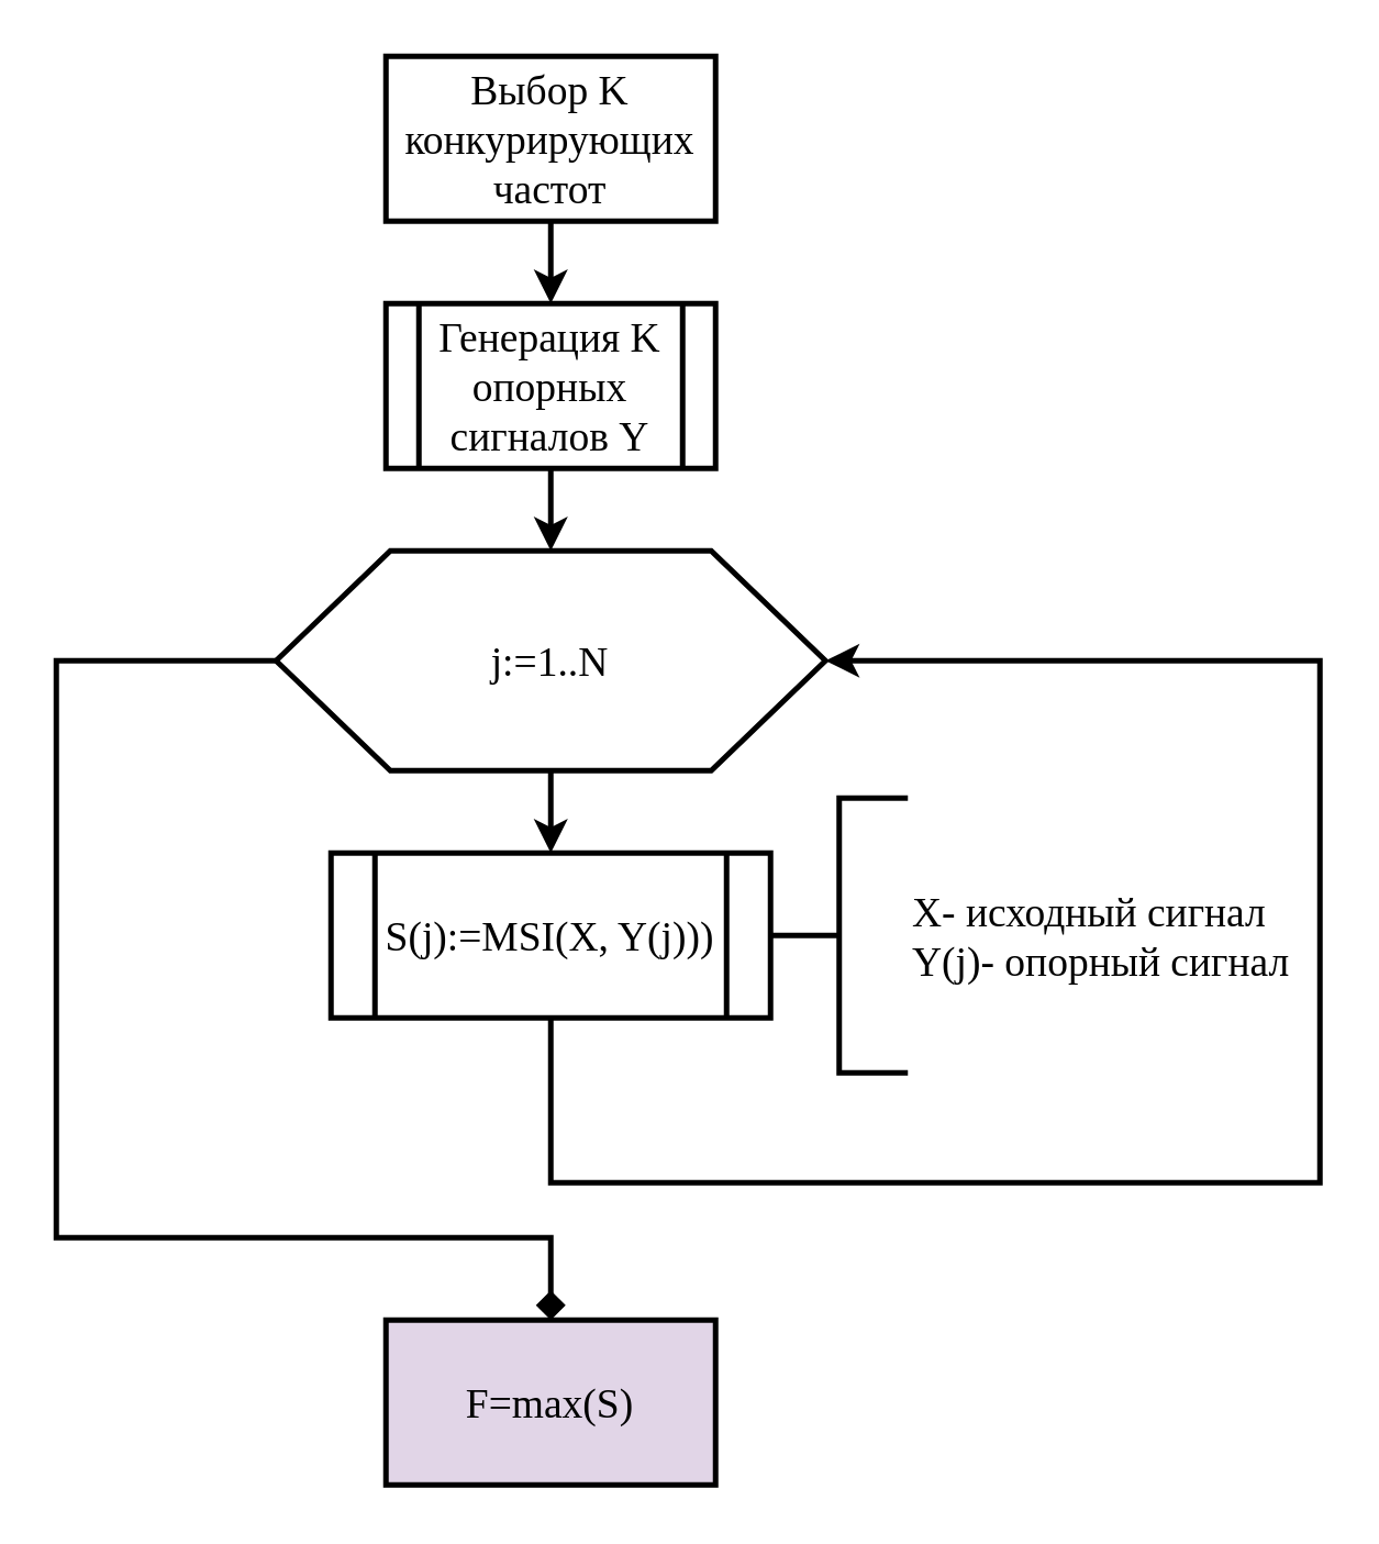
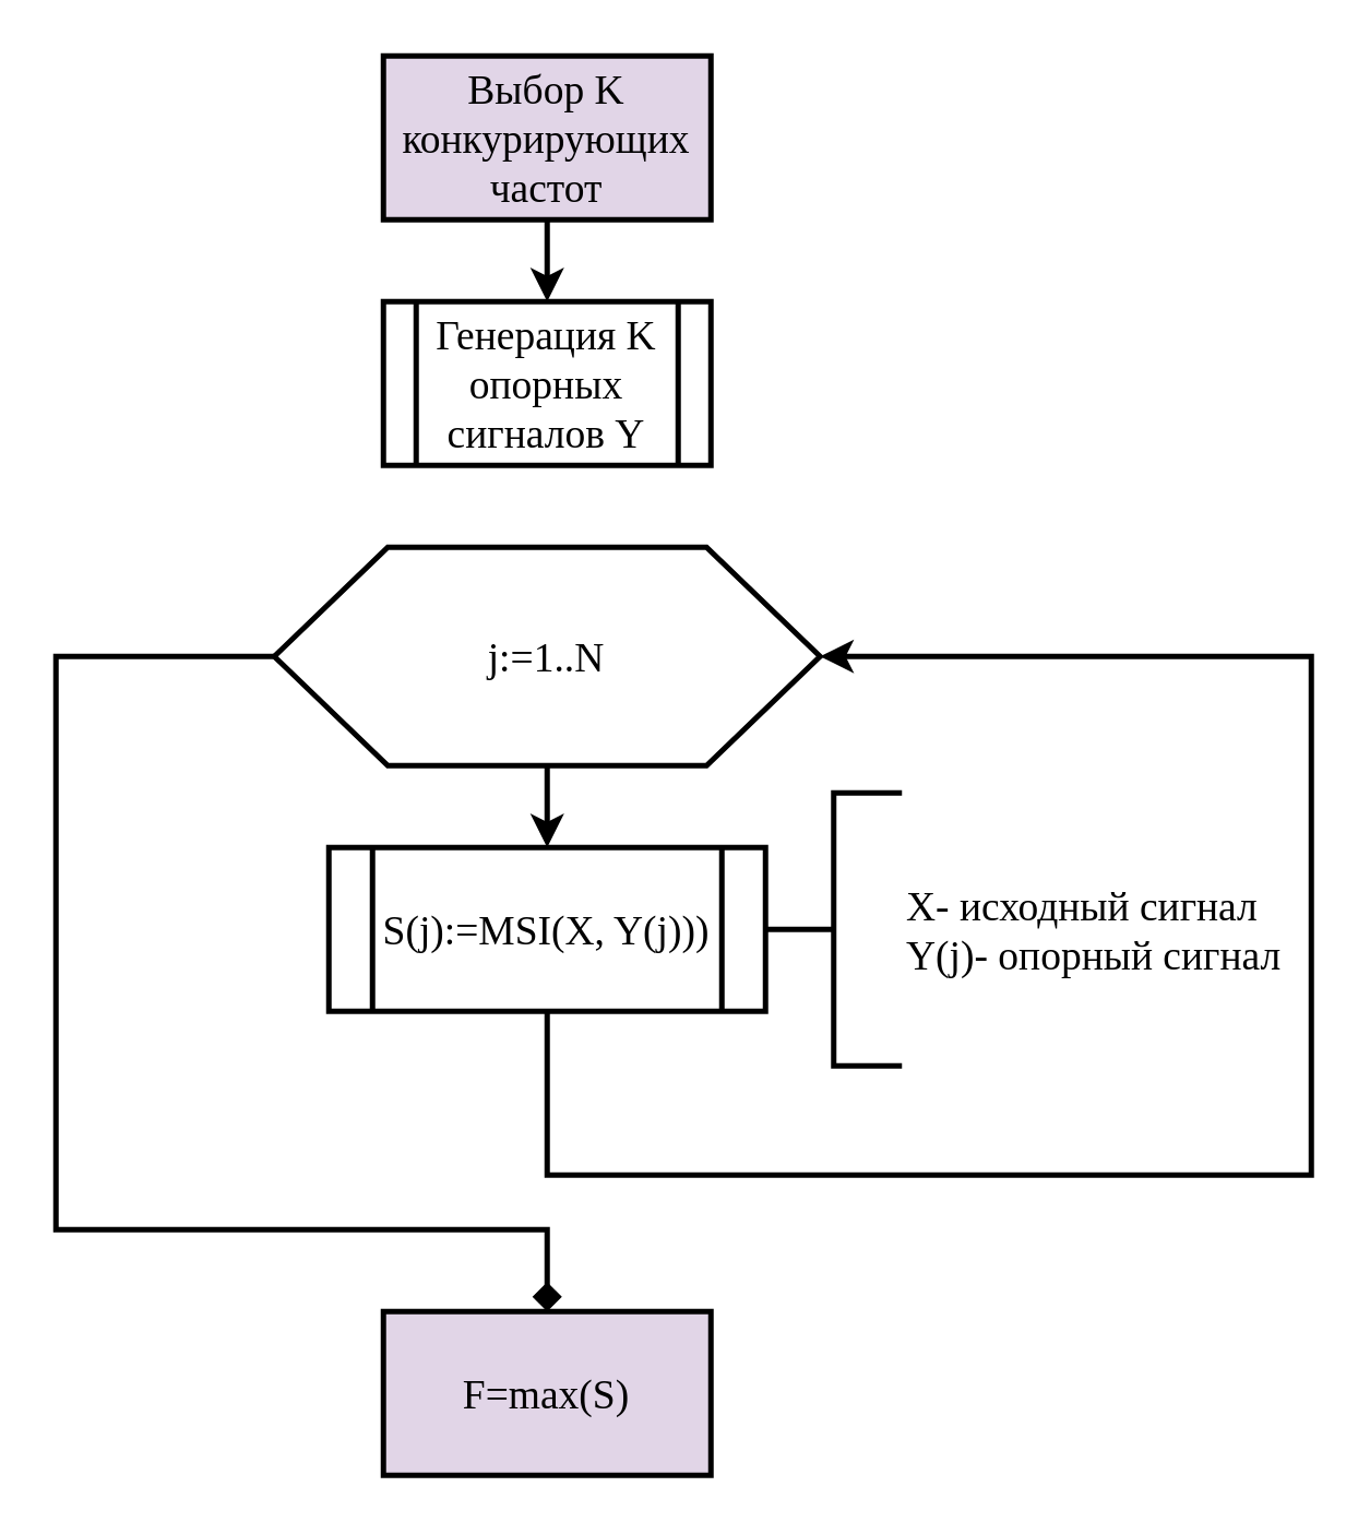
  <mxCell id="0" />
  <mxCell id="1" parent="0" />
- <mxCell id="2" value="Выбор K конкурирующих частот" style="rounded=0;whiteSpace=wrap;html=1;strokeWidth=2;fontFamily=Times New Roman;fontSize=15;" vertex="1" parent="1"><mxGeometry x="140" y="20" width="120" height="60" as="geometry" /></mxCell>
+ <mxCell id="2" value="Выбор K конкурирующих частот" style="rounded=0;whiteSpace=wrap;html=1;strokeWidth=2;fontFamily=Times New Roman;fontSize=15;fillColor=#e1d5e7;" vertex="1" parent="1"><mxGeometry x="140" y="20" width="120" height="60" as="geometry" /></mxCell>
  <mxCell id="3" value="j:=1..N" style="shape=hexagon;perimeter=hexagonPerimeter2;whiteSpace=wrap;html=1;size=0.208;strokeWidth=2;fontFamily=Times New Roman;fontSize=15;" vertex="1" parent="1"><mxGeometry x="100" y="200" width="200" height="80" as="geometry" /></mxCell>
  <mxCell id="4" value="Генерация K опорных сигналов Y" style="shape=process;whiteSpace=wrap;html=1;backgroundOutline=1;strokeWidth=2;fontFamily=Times New Roman;fontSize=15;" vertex="1" parent="1"><mxGeometry x="140" y="110" width="120" height="60" as="geometry" /></mxCell>
  <mxCell id="5" value="S(j):=MSI(X, Y(j)))" style="shape=process;whiteSpace=wrap;html=1;backgroundOutline=1;strokeWidth=2;fontFamily=Times New Roman;fontSize=15;" vertex="1" parent="1"><mxGeometry x="120" y="310" width="160" height="60" as="geometry" /></mxCell>
  <mxCell id="6" value="&lt;div style=&quot;font-size: 15px;&quot;&gt;X- исходный сигнал&lt;/div&gt;&lt;div style=&quot;font-size: 15px;&quot;&gt;Y(j)- опорный сигнал&lt;br style=&quot;font-size: 15px;&quot;&gt;&lt;/div&gt;" style="strokeWidth=2;html=1;shape=mxgraph.flowchart.annotation_2;align=left;labelPosition=right;pointerEvents=1;fontFamily=Times New Roman;fontSize=15;" vertex="1" parent="1"><mxGeometry x="280" y="290" width="50" height="100" as="geometry" /></mxCell>
  <mxCell id="7" value="" style="endArrow=classic;html=1;exitX=0.5;exitY=1;exitDx=0;exitDy=0;entryX=0.5;entryY=0;entryDx=0;entryDy=0;strokeWidth=2;fontFamily=Times New Roman;fontSize=15;" edge="1" parent="1" source="3" target="5"><mxGeometry width="50" height="50" relative="1" as="geometry"><mxPoint x="190" y="330" as="sourcePoint" /><mxPoint x="240" y="280" as="targetPoint" /></mxGeometry></mxCell>
  <mxCell id="8" value="" style="endArrow=classic;html=1;exitX=0.5;exitY=1;exitDx=0;exitDy=0;entryX=1;entryY=0.5;entryDx=0;entryDy=0;rounded=0;strokeWidth=2;fontFamily=Times New Roman;fontSize=15;" edge="1" parent="1" source="5" target="3"><mxGeometry width="50" height="50" relative="1" as="geometry"><mxPoint x="170" y="490" as="sourcePoint" /><mxPoint x="220" y="440" as="targetPoint" /><Array as="points"><mxPoint x="200" y="430" /><mxPoint x="480" y="430" /><mxPoint x="480" y="240" /></Array></mxGeometry></mxCell>
  <mxCell id="9" value="" style="endArrow=classic;html=1;exitX=0.5;exitY=1;exitDx=0;exitDy=0;entryX=0.5;entryY=0;entryDx=0;entryDy=0;strokeWidth=2;fontFamily=Times New Roman;fontSize=15;" edge="1" parent="1" source="2" target="4"><mxGeometry width="50" height="50" relative="1" as="geometry"><mxPoint x="20" y="200" as="sourcePoint" /><mxPoint x="70" y="150" as="targetPoint" /></mxGeometry></mxCell>
- <mxCell id="10" value="" style="endArrow=classic;html=1;exitX=0.5;exitY=1;exitDx=0;exitDy=0;entryX=0.5;entryY=0;entryDx=0;entryDy=0;strokeWidth=2;fontFamily=Times New Roman;fontSize=15;" edge="1" parent="1" source="4" target="3"><mxGeometry width="50" height="50" relative="1" as="geometry"><mxPoint x="10" y="200" as="sourcePoint" /><mxPoint x="60" y="150" as="targetPoint" /></mxGeometry></mxCell>
  <mxCell id="11" value="F=max(S)" style="rounded=0;whiteSpace=wrap;html=1;strokeWidth=2;fontFamily=Times New Roman;fontSize=15;fillColor=#e1d5e7;" vertex="1" parent="1"><mxGeometry x="140" y="480" width="120" height="60" as="geometry" /></mxCell>
  <mxCell id="12" value="" style="endArrow=diamond;html=1;exitX=0;exitY=0.5;exitDx=0;exitDy=0;entryX=0.5;entryY=0;entryDx=0;entryDy=0;rounded=0;strokeWidth=2;fontFamily=Times New Roman;fontSize=15;" edge="1" parent="1" source="3" target="11"><mxGeometry width="50" height="50" relative="1" as="geometry"><mxPoint x="30" y="390" as="sourcePoint" /><mxPoint x="80" y="340" as="targetPoint" /><Array as="points"><mxPoint x="20" y="240" /><mxPoint x="20" y="450" /><mxPoint x="200" y="450" /></Array></mxGeometry></mxCell>
